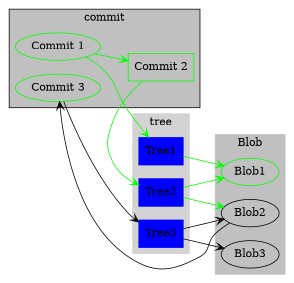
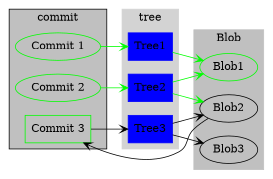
  digraph {
    rankdir=LR
    node [color=green]
    edge [arrowhead=vee color=green]
    n1 [label="Commit 1"]
-   n2 [label="Commit 2" shape=box]
-   n3 [label="Commit 3"]
+   n2 [label="Commit 2"]
+   n3 [label="Commit 3" shape=box]
    n4 [color=blue label=Tree1 shape=box style=filled]
    n5 [color=blue label=Tree2 shape=box style=filled]
    n6 [color=blue label=Tree3 shape=box style=filled]
    n7 [label=Blob1]
    n8 [label=Blob2 color=""]
    n9 [label=Blob3 color=""]
    subgraph cluster_1 {
      fillcolor=grey
      label=commit
      style=filled
      n1
      n2
      n3
    }
    subgraph cluster_2 {
      color=lightgrey
      label=tree
      style=filled
      n4
      n5
      n6
    }
    subgraph cluster_3 {
      color=grey
      label=Blob
      style=filled
      n7
      n8
      n9
    }
-   n1 -> n2
    n1 -> n4
    n2 -> n5
    n3 -> n6 [color=""]
    n4 -> n7
    n5 -> n7
    n5 -> n8
    n6 -> n8 [color=""]
    n6 -> n9 [color=""]
    n8 -> n3 [color=""]
  }
